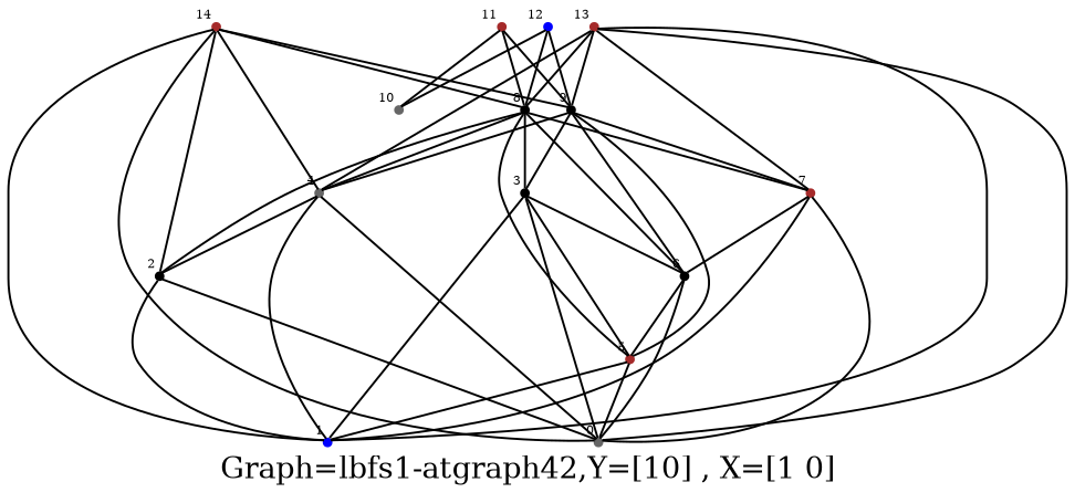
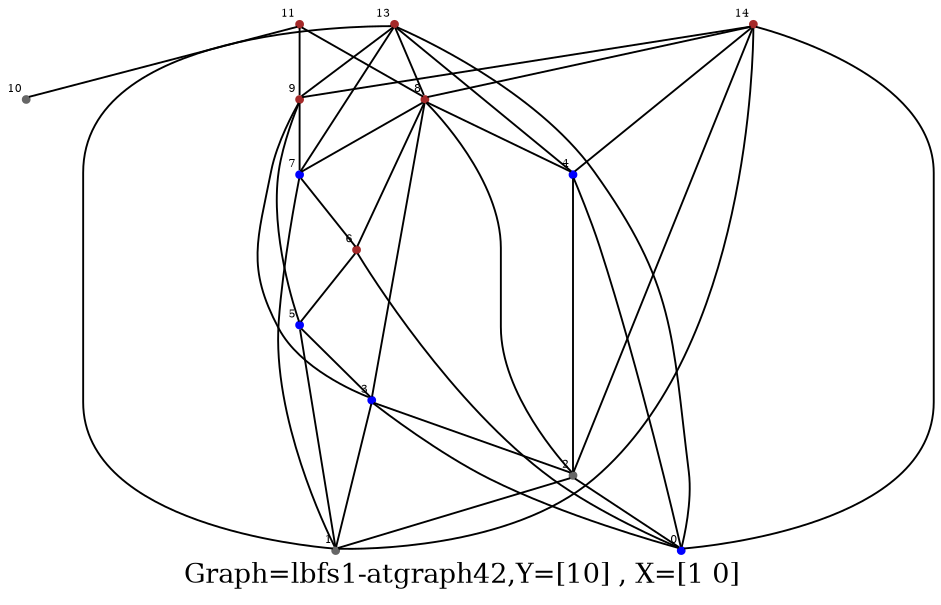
  graph {
    label="Graph=lbfs1-atgraph42,Y=[10] , X=[1 0]  "
    labelloc=bottom
    node [color=gray40 fontsize=6 shape=point]
-   0 [xlabel=0]
-   1 [color=blue xlabel=1]
-   2 [color=black xlabel=2]
-   3 [color=black xlabel=3]
-   4 [xlabel=4]
-   5 [color=brown xlabel=5]
-   6 [color=black xlabel=6]
-   7 [color=brown xlabel=7]
-   8 [color=black xlabel=8]
-   9 [color=black xlabel=9]
+   0 [color=blue xlabel=0]
+   1 [xlabel=1]
+   2 [xlabel=2]
+   3 [color=blue xlabel=3]
+   4 [color=blue xlabel=4]
+   5 [color=blue xlabel=5]
+   6 [color=brown xlabel=6]
+   7 [color=blue xlabel=7]
+   8 [color=brown xlabel=8]
+   9 [color=brown xlabel=9]
    10 [xlabel=10]
    11 [color=brown xlabel=11]
-   12 [color=blue xlabel=12]
    13 [color=brown xlabel=13]
    14 [color=brown xlabel=14]
    2 -- 0
    2 -- 1
    3 -- 0
    3 -- 1
-   3 -- 6
+   3 -- 2
    4 -- 0
-   4 -- 1
    4 -- 2
-   5 -- 0
    5 -- 1
    5 -- 3
    6 -- 0
    6 -- 5
-   7 -- 0
    7 -- 1
    7 -- 6
    8 -- 2
    8 -- 3
    8 -- 4
-   8 -- 5
    8 -- 6
    8 -- 7
    9 -- 3
-   9 -- 4
    9 -- 5
-   9 -- 6
    9 -- 7
    11 -- 8
    11 -- 9
    11 -- 10
-   12 -- 8
-   12 -- 9
-   12 -- 10
    13 -- 0
    13 -- 1
    13 -- 4
    13 -- 7
    13 -- 8
    13 -- 9
    14 -- 0
    14 -- 1
    14 -- 2
    14 -- 4
    14 -- 8
    14 -- 9
  }
